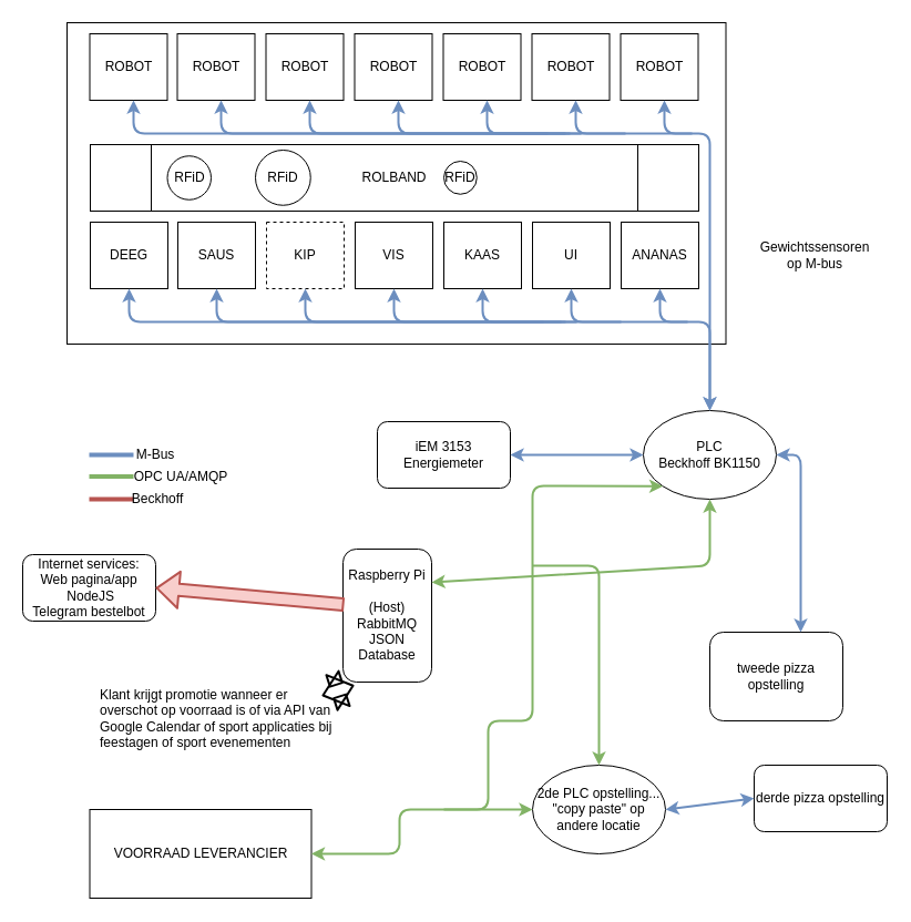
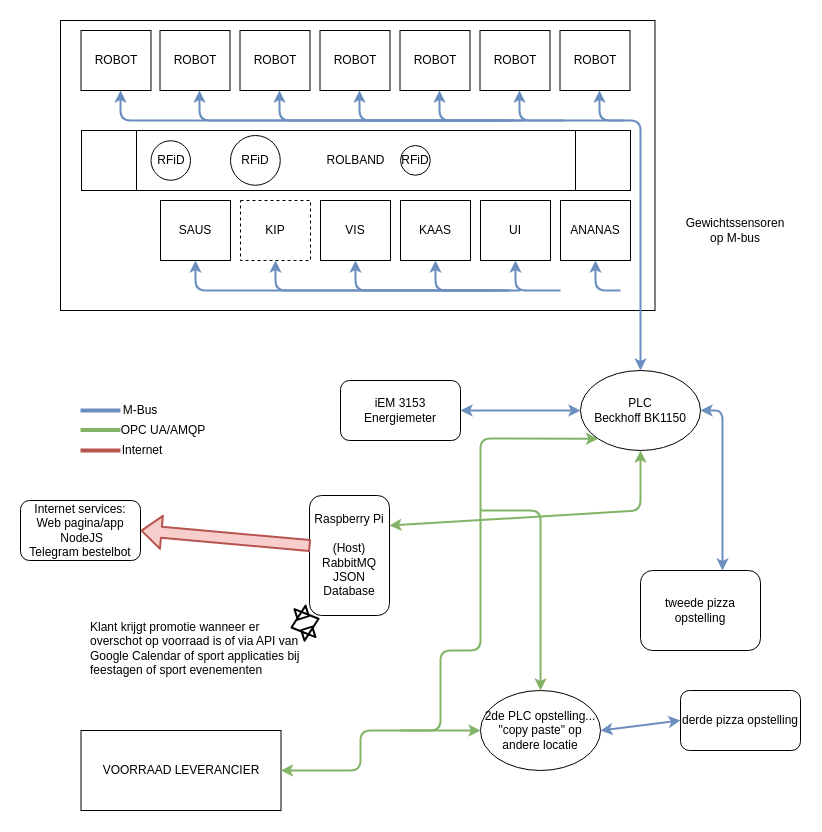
  <mxCell id="0" />
  <mxCell id="1" parent="0" />
  <mxCell id="2" value="" style="rounded=0;whiteSpace=wrap;html=1;" vertex="1" parent="1"><mxGeometry x="60" y="20" width="594.5" height="290" as="geometry" /></mxCell>
  <mxCell id="3" value="&lt;div&gt;PLC&lt;/div&gt;&lt;div&gt;Beckhoff BK1150&lt;br&gt;&lt;/div&gt;" style="ellipse;whiteSpace=wrap;html=1;" parent="1" vertex="1"><mxGeometry x="580" y="370" width="120" height="80" as="geometry" /></mxCell>
  <mxCell id="4" value="" style="endArrow=none;html=1;strokeWidth=4;fillColor=#dae8fc;strokeColor=#6c8ebf;" parent="1" edge="1"><mxGeometry width="50" height="50" relative="1" as="geometry"><mxPoint x="80" y="410" as="sourcePoint" /><mxPoint x="120" y="410" as="targetPoint" /></mxGeometry></mxCell>
  <mxCell id="5" value="M-Bus" style="text;html=1;strokeColor=none;fillColor=none;align=center;verticalAlign=middle;whiteSpace=wrap;rounded=0;" parent="1" vertex="1"><mxGeometry x="120" y="400" width="40" height="20" as="geometry" /></mxCell>
  <mxCell id="6" value="&lt;div&gt;iEM 3153&lt;/div&gt;&lt;div&gt;Energiemeter&lt;br&gt;&lt;/div&gt;" style="rounded=1;whiteSpace=wrap;html=1;" parent="1" vertex="1"><mxGeometry x="340" y="380" width="120" height="60" as="geometry" /></mxCell>
  <mxCell id="7" value="Raspberry Pi&lt;br&gt;&lt;br&gt;&lt;div&gt;(Host)&lt;/div&gt;&lt;div&gt;RabbitMQ&lt;br&gt;JSON&lt;/div&gt;&lt;div&gt;Database&lt;br&gt;&lt;/div&gt;" style="rounded=1;whiteSpace=wrap;html=1;" parent="1" vertex="1"><mxGeometry x="309" y="495" width="80" height="120" as="geometry" /></mxCell>
  <mxCell id="8" value="&lt;div&gt;2de PLC opstelling...&lt;/div&gt;&lt;div&gt;&quot;copy paste&quot; op andere locatie&lt;br&gt;&lt;/div&gt;" style="ellipse;whiteSpace=wrap;html=1;" parent="1" vertex="1"><mxGeometry x="480" y="690" width="120" height="80" as="geometry" /></mxCell>
  <mxCell id="9" value="" style="endArrow=none;html=1;strokeWidth=4;fillColor=#f8cecc;strokeColor=#b85450;" parent="1" edge="1"><mxGeometry width="50" height="50" relative="1" as="geometry"><mxPoint x="80" y="450" as="sourcePoint" /><mxPoint x="120" y="450" as="targetPoint" /></mxGeometry></mxCell>
- <mxCell id="10" value="Beckhoff" style="text;html=1;strokeColor=none;fillColor=none;align=center;verticalAlign=middle;whiteSpace=wrap;rounded=0;" parent="1" vertex="1"><mxGeometry x="122" y="440" width="40" height="20" as="geometry" /></mxCell>
+ <mxCell id="10" value="Internet" style="text;html=1;strokeColor=none;fillColor=none;align=center;verticalAlign=middle;whiteSpace=wrap;rounded=0;" parent="1" vertex="1"><mxGeometry x="122" y="440" width="40" height="20" as="geometry" /></mxCell>
  <mxCell id="11" value="" style="endArrow=none;html=1;strokeWidth=4;fillColor=#d5e8d4;strokeColor=#82b366;" parent="1" edge="1"><mxGeometry width="50" height="50" relative="1" as="geometry"><mxPoint x="80" y="429.58" as="sourcePoint" /><mxPoint x="120" y="429.58" as="targetPoint" /></mxGeometry></mxCell>
  <mxCell id="12" value="OPC UA/AMQP" style="text;html=1;strokeColor=none;fillColor=none;align=center;verticalAlign=middle;whiteSpace=wrap;rounded=0;" parent="1" vertex="1"><mxGeometry x="103" y="420" width="120" height="20" as="geometry" /></mxCell>
  <mxCell id="13" value="tweede pizza opstelling" style="rounded=1;whiteSpace=wrap;html=1;" vertex="1" parent="1"><mxGeometry x="640" y="570" width="120" height="80" as="geometry" /></mxCell>
  <mxCell id="14" value="" style="endArrow=classic;startArrow=classic;html=1;strokeWidth=2;entryX=1;entryY=0.5;entryDx=0;entryDy=0;fillColor=#dae8fc;strokeColor=#6c8ebf;" edge="1" parent="1" target="3"><mxGeometry width="50" height="50" relative="1" as="geometry"><mxPoint x="722" y="570" as="sourcePoint" /><mxPoint x="440" y="390" as="targetPoint" /><Array as="points"><mxPoint x="722" y="410" /></Array></mxGeometry></mxCell>
  <mxCell id="15" value="" style="endArrow=classic;startArrow=classic;html=1;strokeWidth=2;exitX=1;exitY=0.25;exitDx=0;exitDy=0;entryX=0.5;entryY=1;entryDx=0;entryDy=0;fillColor=#d5e8d4;strokeColor=#82b366;" edge="1" parent="1" source="7" target="3"><mxGeometry width="50" height="50" relative="1" as="geometry"><mxPoint x="390" y="440" as="sourcePoint" /><mxPoint x="440" y="390" as="targetPoint" /><Array as="points"><mxPoint x="640" y="510" /></Array></mxGeometry></mxCell>
  <mxCell id="16" value="derde pizza opstelling" style="rounded=1;whiteSpace=wrap;html=1;" vertex="1" parent="1"><mxGeometry x="680" y="690" width="120" height="60" as="geometry" /></mxCell>
  <mxCell id="17" value="" style="endArrow=classic;startArrow=classic;html=1;strokeWidth=2;entryX=0;entryY=0.5;entryDx=0;entryDy=0;exitX=1;exitY=0.5;exitDx=0;exitDy=0;fillColor=#dae8fc;strokeColor=#6c8ebf;" edge="1" parent="1" source="8" target="16"><mxGeometry width="50" height="50" relative="1" as="geometry"><mxPoint x="490" y="710" as="sourcePoint" /><mxPoint x="540" y="660" as="targetPoint" /></mxGeometry></mxCell>
  <mxCell id="18" value="" style="endArrow=classic;html=1;strokeWidth=2;entryX=0.5;entryY=0;entryDx=0;entryDy=0;fillColor=#d5e8d4;strokeColor=#82b366;" edge="1" parent="1" target="8"><mxGeometry width="50" height="50" relative="1" as="geometry"><mxPoint x="480" y="510" as="sourcePoint" /><mxPoint x="540" y="660" as="targetPoint" /><Array as="points"><mxPoint x="540" y="510" /></Array></mxGeometry></mxCell>
  <mxCell id="19" value="&lt;div&gt;Internet services:&lt;/div&gt;&lt;div&gt;Web pagina/app&lt;br&gt;&lt;/div&gt;&lt;div&gt;&amp;nbsp;NodeJS&lt;/div&gt;&lt;div&gt;Telegram bestelbot&lt;br&gt;&lt;/div&gt;" style="rounded=1;whiteSpace=wrap;html=1;" vertex="1" parent="1"><mxGeometry x="20" y="500" width="120" height="60" as="geometry" /></mxCell>
  <mxCell id="20" value="" style="shape=flexArrow;endArrow=classic;html=1;strokeWidth=2;entryX=1;entryY=0.5;entryDx=0;entryDy=0;exitX=0.013;exitY=0.417;exitDx=0;exitDy=0;exitPerimeter=0;fillColor=#f8cecc;strokeColor=#b85450;" edge="1" parent="1" source="7" target="19"><mxGeometry width="50" height="50" relative="1" as="geometry"><mxPoint x="250" y="610" as="sourcePoint" /><mxPoint x="540" y="470" as="targetPoint" /></mxGeometry></mxCell>
  <mxCell id="21" value="" style="shape=flexArrow;endArrow=classic;startArrow=classic;html=1;strokeWidth=2;entryX=0.125;entryY=1.025;entryDx=0;entryDy=0;entryPerimeter=0;" edge="1" parent="1" target="7"><mxGeometry width="50" height="50" relative="1" as="geometry"><mxPoint x="290" y="627.282" as="sourcePoint" /><mxPoint x="540" y="470" as="targetPoint" /></mxGeometry></mxCell>
  <mxCell id="22" value="" style="endArrow=classic;startArrow=classic;html=1;strokeWidth=2;exitX=1;exitY=0.5;exitDx=0;exitDy=0;entryX=0;entryY=0.5;entryDx=0;entryDy=0;fillColor=#dae8fc;strokeColor=#6c8ebf;" edge="1" parent="1" source="6" target="3"><mxGeometry width="50" height="50" relative="1" as="geometry"><mxPoint x="490" y="290" as="sourcePoint" /><mxPoint x="540" y="240" as="targetPoint" /></mxGeometry></mxCell>
  <mxCell id="23" value="ROLBAND" style="shape=process;whiteSpace=wrap;html=1;backgroundOutline=1;" vertex="1" parent="1"><mxGeometry x="81" y="130" width="549" height="60" as="geometry" /></mxCell>
- <mxCell id="24" value="DEEG" style="rounded=0;whiteSpace=wrap;html=1;" vertex="1" parent="1"><mxGeometry x="81" y="200" width="70" height="60" as="geometry" /></mxCell>
  <mxCell id="25" value="SAUS" style="rounded=0;whiteSpace=wrap;html=1;" vertex="1" parent="1"><mxGeometry x="160" y="200" width="70" height="60" as="geometry" /></mxCell>
  <mxCell id="26" value="KIP" style="rounded=0;whiteSpace=wrap;html=1;dashed=1;" vertex="1" parent="1"><mxGeometry x="240" y="200" width="70" height="60" as="geometry" /></mxCell>
  <mxCell id="27" value="VIS" style="rounded=0;whiteSpace=wrap;html=1;" vertex="1" parent="1"><mxGeometry x="320" y="200" width="70" height="60" as="geometry" /></mxCell>
  <mxCell id="28" value="KAAS" style="rounded=0;whiteSpace=wrap;html=1;" vertex="1" parent="1"><mxGeometry x="400" y="200" width="70" height="60" as="geometry" /></mxCell>
  <mxCell id="29" value="UI" style="rounded=0;whiteSpace=wrap;html=1;" vertex="1" parent="1"><mxGeometry x="480" y="200" width="70" height="60" as="geometry" /></mxCell>
  <mxCell id="30" value="ANANAS" style="rounded=0;whiteSpace=wrap;html=1;" vertex="1" parent="1"><mxGeometry x="560" y="200" width="70" height="60" as="geometry" /></mxCell>
  <mxCell id="31" value="Gewichtssensoren op M-bus" style="text;html=1;strokeColor=none;fillColor=none;align=center;verticalAlign=middle;whiteSpace=wrap;rounded=0;" vertex="1" parent="1"><mxGeometry x="680" y="220" width="110" height="20" as="geometry" /></mxCell>
- <mxCell id="32" value="" style="endArrow=classic;startArrow=classic;html=1;strokeWidth=2;entryX=0.5;entryY=0;entryDx=0;entryDy=0;exitX=0.5;exitY=1;exitDx=0;exitDy=0;fillColor=#dae8fc;strokeColor=#6c8ebf;" edge="1" parent="1" source="24" target="3"><mxGeometry width="50" height="50" relative="1" as="geometry"><mxPoint x="170" y="320" as="sourcePoint" /><mxPoint x="540" y="240" as="targetPoint" /><Array as="points"><mxPoint x="116" y="290" /><mxPoint x="640" y="290" /></Array></mxGeometry></mxCell>
  <mxCell id="33" value="" style="endArrow=classic;html=1;strokeWidth=2;entryX=0.5;entryY=1;entryDx=0;entryDy=0;fillColor=#dae8fc;strokeColor=#6c8ebf;" edge="1" parent="1" target="25"><mxGeometry width="50" height="50" relative="1" as="geometry"><mxPoint x="490" y="290" as="sourcePoint" /><mxPoint x="540" y="240" as="targetPoint" /><Array as="points"><mxPoint x="195" y="290" /></Array></mxGeometry></mxCell>
  <mxCell id="34" value="" style="endArrow=classic;html=1;strokeWidth=2;entryX=0.5;entryY=1;entryDx=0;entryDy=0;fillColor=#dae8fc;strokeColor=#6c8ebf;" edge="1" parent="1" target="26"><mxGeometry width="50" height="50" relative="1" as="geometry"><mxPoint x="506" y="290" as="sourcePoint" /><mxPoint x="211" y="260" as="targetPoint" /><Array as="points"><mxPoint x="275" y="290" /></Array></mxGeometry></mxCell>
  <mxCell id="35" value="" style="endArrow=classic;html=1;strokeWidth=2;entryX=0.5;entryY=1;entryDx=0;entryDy=0;fillColor=#dae8fc;strokeColor=#6c8ebf;" edge="1" parent="1" target="27"><mxGeometry width="50" height="50" relative="1" as="geometry"><mxPoint x="510" y="290" as="sourcePoint" /><mxPoint x="205" y="270" as="targetPoint" /><Array as="points"><mxPoint x="355" y="290" /></Array></mxGeometry></mxCell>
  <mxCell id="36" value="" style="endArrow=classic;html=1;strokeWidth=2;entryX=0.5;entryY=1;entryDx=0;entryDy=0;fillColor=#dae8fc;strokeColor=#6c8ebf;" edge="1" parent="1" target="28"><mxGeometry width="50" height="50" relative="1" as="geometry"><mxPoint x="520" y="290" as="sourcePoint" /><mxPoint x="215" y="280" as="targetPoint" /><Array as="points"><mxPoint x="435" y="290" /></Array></mxGeometry></mxCell>
  <mxCell id="37" value="" style="endArrow=classic;html=1;strokeWidth=2;entryX=0.5;entryY=1;entryDx=0;entryDy=0;fillColor=#dae8fc;strokeColor=#6c8ebf;" edge="1" parent="1" target="29"><mxGeometry width="50" height="50" relative="1" as="geometry"><mxPoint x="560" y="290" as="sourcePoint" /><mxPoint x="225" y="290" as="targetPoint" /><Array as="points"><mxPoint x="515" y="290" /></Array></mxGeometry></mxCell>
  <mxCell id="38" value="" style="endArrow=classic;html=1;strokeWidth=2;entryX=0.5;entryY=1;entryDx=0;entryDy=0;fillColor=#dae8fc;strokeColor=#6c8ebf;" edge="1" parent="1" target="30"><mxGeometry width="50" height="50" relative="1" as="geometry"><mxPoint x="620" y="290" as="sourcePoint" /><mxPoint x="235" y="300" as="targetPoint" /><Array as="points"><mxPoint x="595" y="290" /></Array></mxGeometry></mxCell>
  <mxCell id="39" value="ROBOT" style="rounded=0;whiteSpace=wrap;html=1;" vertex="1" parent="1"><mxGeometry x="80.5" y="30" width="70" height="60" as="geometry" /></mxCell>
  <mxCell id="40" value="ROBOT" style="rounded=0;whiteSpace=wrap;html=1;" vertex="1" parent="1"><mxGeometry x="159.5" y="30" width="70" height="60" as="geometry" /></mxCell>
  <mxCell id="41" value="ROBOT" style="rounded=0;whiteSpace=wrap;html=1;" vertex="1" parent="1"><mxGeometry x="239.5" y="30" width="70" height="60" as="geometry" /></mxCell>
  <mxCell id="42" value="ROBOT" style="rounded=0;whiteSpace=wrap;html=1;" vertex="1" parent="1"><mxGeometry x="319.5" y="30" width="70" height="60" as="geometry" /></mxCell>
  <mxCell id="43" value="ROBOT" style="rounded=0;whiteSpace=wrap;html=1;" vertex="1" parent="1"><mxGeometry x="399.5" y="30" width="70" height="60" as="geometry" /></mxCell>
  <mxCell id="44" value="ROBOT" style="rounded=0;whiteSpace=wrap;html=1;" vertex="1" parent="1"><mxGeometry x="479.5" y="30" width="70" height="60" as="geometry" /></mxCell>
  <mxCell id="45" value="ROBOT" style="rounded=0;whiteSpace=wrap;html=1;" vertex="1" parent="1"><mxGeometry x="559.5" y="30" width="70" height="60" as="geometry" /></mxCell>
  <mxCell id="46" value="" style="endArrow=classic;startArrow=classic;html=1;strokeWidth=2;exitX=0.5;exitY=1;exitDx=0;exitDy=0;fillColor=#dae8fc;strokeColor=#6c8ebf;entryX=0.5;entryY=0;entryDx=0;entryDy=0;" edge="1" parent="1" target="3"><mxGeometry width="50" height="50" relative="1" as="geometry"><mxPoint x="120" y="90" as="sourcePoint" /><mxPoint x="640" y="290" as="targetPoint" /><Array as="points"><mxPoint x="120" y="120" /><mxPoint x="640" y="120" /></Array></mxGeometry></mxCell>
  <mxCell id="47" value="" style="endArrow=classic;html=1;strokeWidth=2;entryX=0.5;entryY=1;entryDx=0;entryDy=0;fillColor=#dae8fc;strokeColor=#6c8ebf;" edge="1" parent="1"><mxGeometry width="50" height="50" relative="1" as="geometry"><mxPoint x="494" y="120" as="sourcePoint" /><mxPoint x="199" y="90" as="targetPoint" /><Array as="points"><mxPoint x="199" y="120" /></Array></mxGeometry></mxCell>
  <mxCell id="48" value="" style="endArrow=classic;html=1;strokeWidth=2;entryX=0.5;entryY=1;entryDx=0;entryDy=0;fillColor=#dae8fc;strokeColor=#6c8ebf;" edge="1" parent="1"><mxGeometry width="50" height="50" relative="1" as="geometry"><mxPoint x="510" y="120" as="sourcePoint" /><mxPoint x="279" y="90" as="targetPoint" /><Array as="points"><mxPoint x="279" y="120" /></Array></mxGeometry></mxCell>
  <mxCell id="49" value="" style="endArrow=classic;html=1;strokeWidth=2;entryX=0.5;entryY=1;entryDx=0;entryDy=0;fillColor=#dae8fc;strokeColor=#6c8ebf;" edge="1" parent="1"><mxGeometry width="50" height="50" relative="1" as="geometry"><mxPoint x="514" y="120" as="sourcePoint" /><mxPoint x="359" y="90" as="targetPoint" /><Array as="points"><mxPoint x="359" y="120" /></Array></mxGeometry></mxCell>
  <mxCell id="50" value="" style="endArrow=classic;html=1;strokeWidth=2;entryX=0.5;entryY=1;entryDx=0;entryDy=0;fillColor=#dae8fc;strokeColor=#6c8ebf;" edge="1" parent="1"><mxGeometry width="50" height="50" relative="1" as="geometry"><mxPoint x="524" y="120" as="sourcePoint" /><mxPoint x="439" y="90" as="targetPoint" /><Array as="points"><mxPoint x="439" y="120" /></Array></mxGeometry></mxCell>
  <mxCell id="51" value="" style="endArrow=classic;html=1;strokeWidth=2;entryX=0.5;entryY=1;entryDx=0;entryDy=0;fillColor=#dae8fc;strokeColor=#6c8ebf;" edge="1" parent="1"><mxGeometry width="50" height="50" relative="1" as="geometry"><mxPoint x="564" y="120" as="sourcePoint" /><mxPoint x="519" y="90" as="targetPoint" /><Array as="points"><mxPoint x="519" y="120" /></Array></mxGeometry></mxCell>
  <mxCell id="52" value="" style="endArrow=classic;html=1;strokeWidth=2;entryX=0.5;entryY=1;entryDx=0;entryDy=0;fillColor=#dae8fc;strokeColor=#6c8ebf;" edge="1" parent="1"><mxGeometry width="50" height="50" relative="1" as="geometry"><mxPoint x="624" y="120" as="sourcePoint" /><mxPoint x="599" y="90" as="targetPoint" /><Array as="points"><mxPoint x="599" y="120" /></Array></mxGeometry></mxCell>
  <mxCell id="53" value="Klant krijgt promotie wanneer er overschot op voorraad is of via API van Google Calendar of sport applicaties bij feestagen of sport evenementen" style="text;html=1;strokeColor=none;fillColor=none;spacing=5;spacingTop=-20;whiteSpace=wrap;overflow=hidden;rounded=0;" vertex="1" parent="1"><mxGeometry x="85" y="630" width="220" height="110" as="geometry" /></mxCell>
  <mxCell id="54" value="VOORRAAD LEVERANCIER" style="rounded=0;whiteSpace=wrap;html=1;" vertex="1" parent="1"><mxGeometry x="80.5" y="730" width="200" height="80" as="geometry" /></mxCell>
  <mxCell id="55" value="" style="endArrow=classic;startArrow=classic;html=1;strokeWidth=2;exitX=1;exitY=0.5;exitDx=0;exitDy=0;entryX=0;entryY=0.5;entryDx=0;entryDy=0;fillColor=#d5e8d4;strokeColor=#82b366;" edge="1" parent="1" source="54" target="8"><mxGeometry width="50" height="50" relative="1" as="geometry"><mxPoint x="490" y="640" as="sourcePoint" /><mxPoint x="540" y="590" as="targetPoint" /><Array as="points"><mxPoint x="360" y="770" /><mxPoint x="360" y="730" /></Array></mxGeometry></mxCell>
  <mxCell id="56" value="" style="endArrow=classic;html=1;strokeWidth=2;entryX=0;entryY=1;entryDx=0;entryDy=0;fillColor=#d5e8d4;strokeColor=#82b366;" edge="1" parent="1" target="3"><mxGeometry width="50" height="50" relative="1" as="geometry"><mxPoint x="400" y="730" as="sourcePoint" /><mxPoint x="610" y="460" as="targetPoint" /><Array as="points"><mxPoint x="440" y="730" /><mxPoint x="440" y="650" /><mxPoint x="480" y="650" /><mxPoint x="480" y="438" /></Array></mxGeometry></mxCell>
  <mxCell id="57" value="RFiD" style="ellipse;whiteSpace=wrap;html=1;aspect=fixed;" vertex="1" parent="1"><mxGeometry x="150.5" y="140.25" width="39.5" height="39.5" as="geometry" /></mxCell>
  <mxCell id="58" value="RFiD" style="ellipse;whiteSpace=wrap;html=1;aspect=fixed;" vertex="1" parent="1"><mxGeometry x="230" y="135" width="49.75" height="49.75" as="geometry" /></mxCell>
  <mxCell id="59" value="RFiD" style="ellipse;whiteSpace=wrap;html=1;aspect=fixed;" vertex="1" parent="1"><mxGeometry x="400" y="145" width="29.75" height="29.75" as="geometry" /></mxCell>
